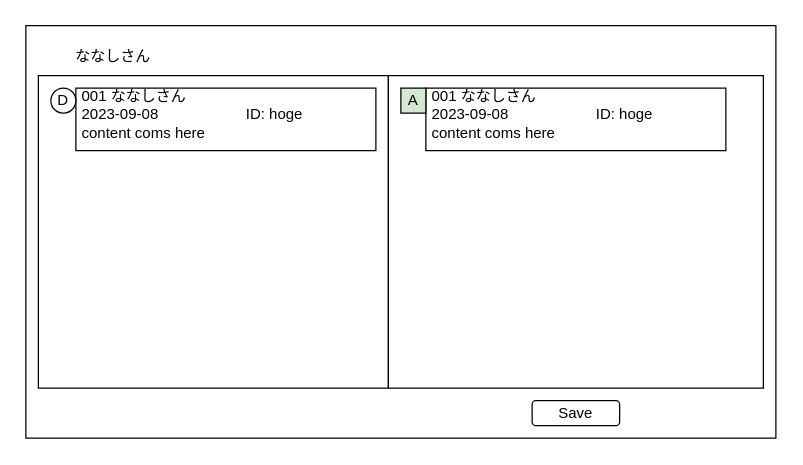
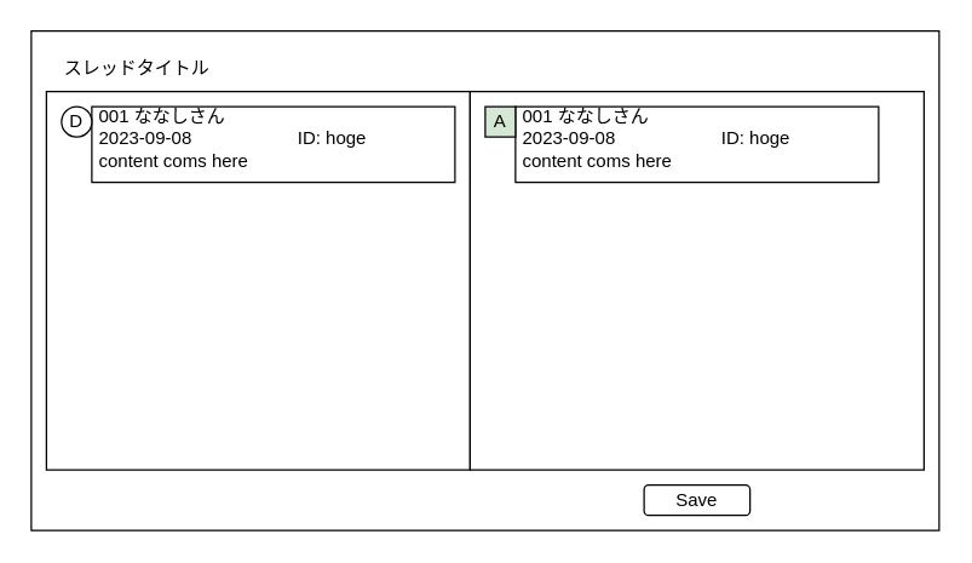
  <mxCell id="0" />
  <mxCell id="1" parent="0" />
  <mxCell id="2" value="" style="rounded=0;whiteSpace=wrap;html=1;" vertex="1" parent="1"><mxGeometry x="20" y="20" width="600" height="330" as="geometry" /></mxCell>
  <mxCell id="3" value="" style="rounded=0;whiteSpace=wrap;html=1;" vertex="1" parent="1"><mxGeometry x="30" y="60" width="280" height="250" as="geometry" /></mxCell>
  <mxCell id="4" value="" style="rounded=0;whiteSpace=wrap;html=1;" vertex="1" parent="1"><mxGeometry x="310" y="60" width="300" height="250" as="geometry" /></mxCell>
  <mxCell id="5" value="Save" style="rounded=1;whiteSpace=wrap;html=1;" vertex="1" parent="1"><mxGeometry x="425" y="320" width="70" height="20" as="geometry" /></mxCell>
- <mxCell id="6" value="ななしさん" style="text;html=1;strokeColor=none;fillColor=none;align=center;verticalAlign=middle;whiteSpace=wrap;rounded=0;" vertex="1" parent="1"><mxGeometry x="30" y="30" width="120" height="30" as="geometry" /></mxCell>
+ <mxCell id="6" value="スレッドタイトル" style="text;html=1;strokeColor=none;fillColor=none;align=center;verticalAlign=middle;whiteSpace=wrap;rounded=0;" vertex="1" parent="1"><mxGeometry x="30" y="30" width="120" height="30" as="geometry" /></mxCell>
  <mxCell id="7" value="" style="group" vertex="1" connectable="0" parent="1"><mxGeometry x="60" y="70" width="270" height="50" as="geometry" /></mxCell>
  <mxCell id="8" value="" style="rounded=0;whiteSpace=wrap;html=1;" vertex="1" parent="7"><mxGeometry width="240" height="50" as="geometry" /></mxCell>
  <mxCell id="9" value="001 ななしさん&lt;br&gt;2023-09-08&amp;nbsp; &amp;nbsp; &amp;nbsp; &amp;nbsp; &amp;nbsp; &amp;nbsp; &amp;nbsp; &amp;nbsp; &amp;nbsp; &amp;nbsp; &amp;nbsp;ID: hoge&lt;br&gt;content coms here" style="text;html=1;strokeColor=none;fillColor=none;spacing=5;spacingTop=-20;whiteSpace=wrap;overflow=hidden;rounded=0;" vertex="1" parent="7"><mxGeometry y="10" width="270" height="40" as="geometry" /></mxCell>
  <mxCell id="10" value="" style="group" vertex="1" connectable="0" parent="1"><mxGeometry x="340" y="70" width="270" height="50" as="geometry" /></mxCell>
  <mxCell id="11" value="" style="rounded=0;whiteSpace=wrap;html=1;" vertex="1" parent="10"><mxGeometry width="240" height="50" as="geometry" /></mxCell>
  <mxCell id="12" value="001 ななしさん&lt;br&gt;2023-09-08&amp;nbsp; &amp;nbsp; &amp;nbsp; &amp;nbsp; &amp;nbsp; &amp;nbsp; &amp;nbsp; &amp;nbsp; &amp;nbsp; &amp;nbsp; &amp;nbsp;ID: hoge&lt;br&gt;content coms here" style="text;html=1;strokeColor=none;fillColor=none;spacing=5;spacingTop=-20;whiteSpace=wrap;overflow=hidden;rounded=0;" vertex="1" parent="10"><mxGeometry y="10" width="270" height="40" as="geometry" /></mxCell>
  <mxCell id="13" value="A" style="rounded=0;whiteSpace=wrap;html=1;fillColor=#d5e8d4;" vertex="1" parent="1"><mxGeometry x="320" y="70" width="20" height="20" as="geometry" /></mxCell>
  <mxCell id="14" value="D" style="ellipse;whiteSpace=wrap;html=1;" vertex="1" parent="1"><mxGeometry x="40" y="70" width="20" height="20" as="geometry" /></mxCell>
